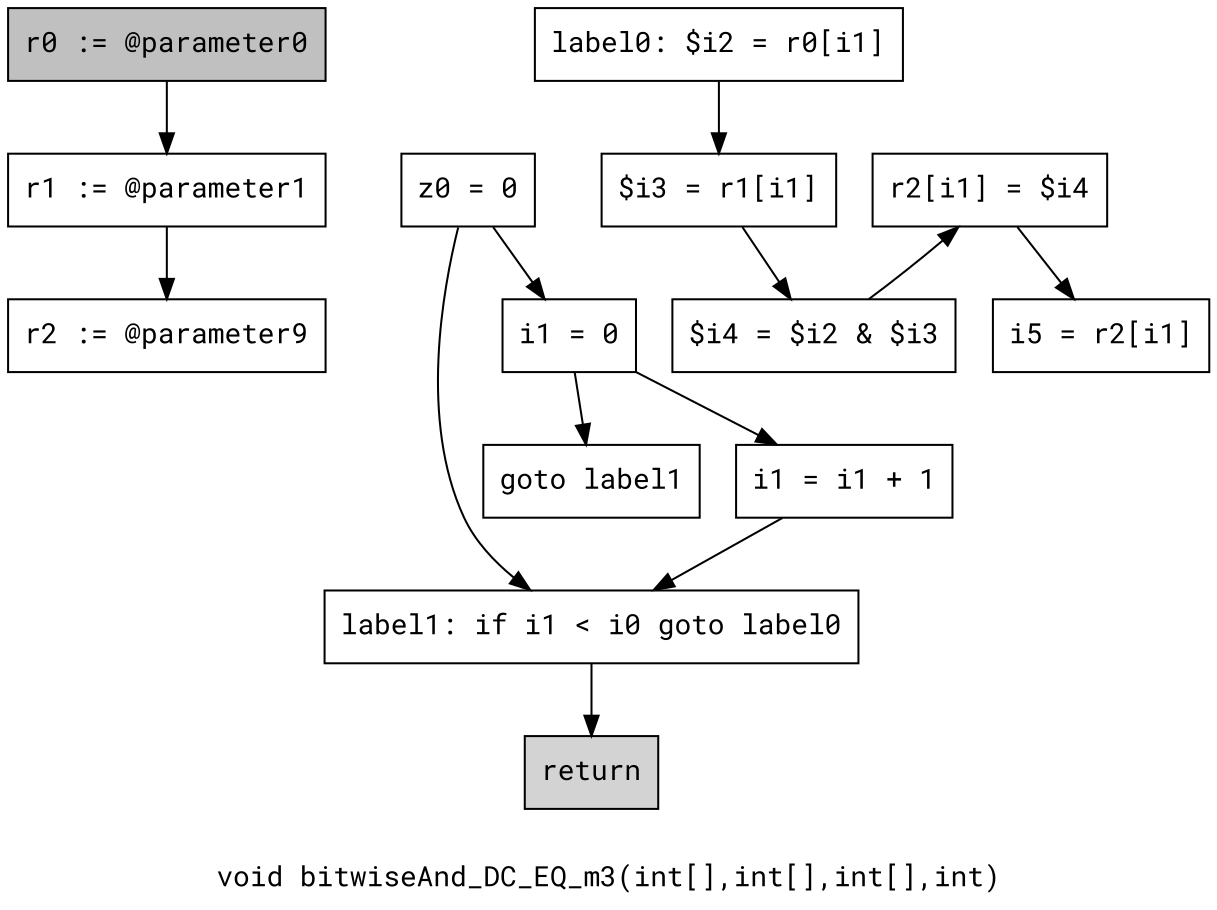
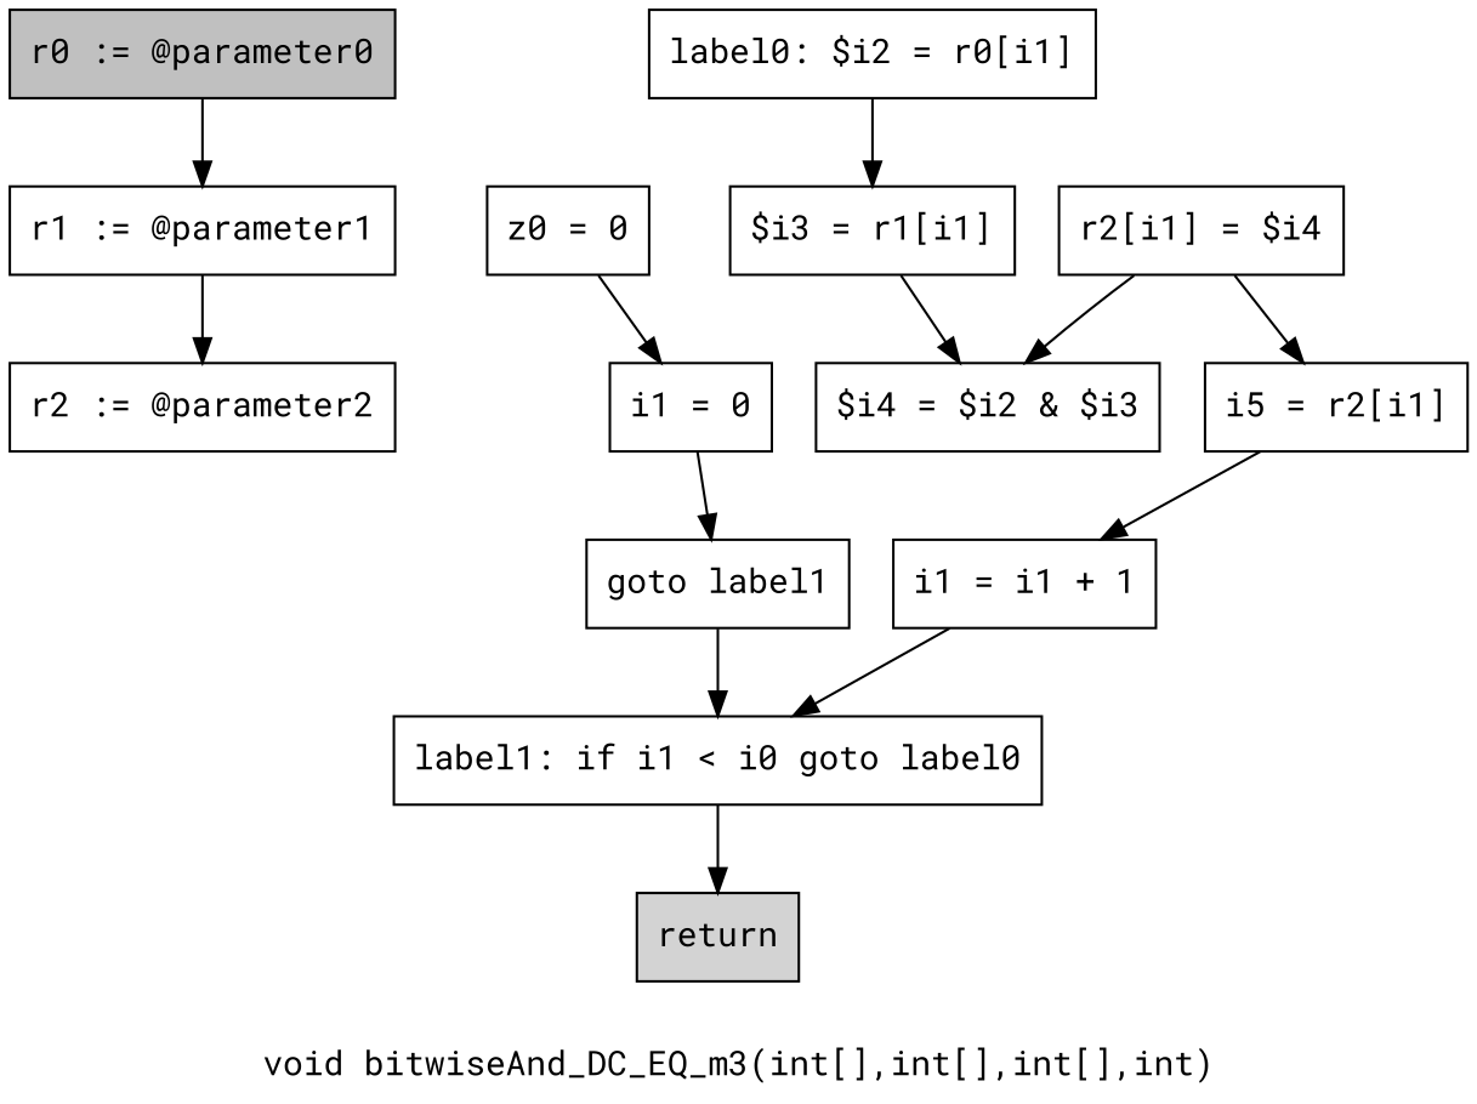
  digraph {
    fontname="Roboto Mono"
    label="void bitwiseAnd_DC_EQ_m3(int[],int[],int[],int)"
    node [fontname="Roboto Mono" shape=box]
    edge [fontname="Roboto Mono"]
    n1 [fillcolor=gray label="r0 := @parameter0" style=filled]
    n2 [label="r1 := @parameter1"]
-   n3 [label="r2 := @parameter9"]
+   n3 [label="r2 := @parameter2"]
    n4 [label="z0 = 0"]
    n5 [label="i1 = 0"]
    n6 [label="goto label1"]
    n7 [label="label1: if i1 < i0 goto label0"]
    n8 [fillcolor=lightgray label=return style=filled]
    n9 [label="label0: $i2 = r0[i1]"]
    n10 [label="$i3 = r1[i1]"]
    n11 [label="$i4 = $i2 & $i3"]
    n12 [label="r2[i1] = $i4"]
    n13 [label="i5 = r2[i1]"]
    n14 [label="i1 = i1 + 1"]
    n1 -> n2
    n2 -> n3
    n4 -> n5
    n5 -> n6
-   n4 -> n7
+   n6 -> n7
    n7 -> n8
    n9 -> n10
    n10 -> n11
-   n11 -> n12
+   n12 -> n11
    n12 -> n13
-   n5 -> n14
+   n13 -> n14
    n14 -> n7
  }
